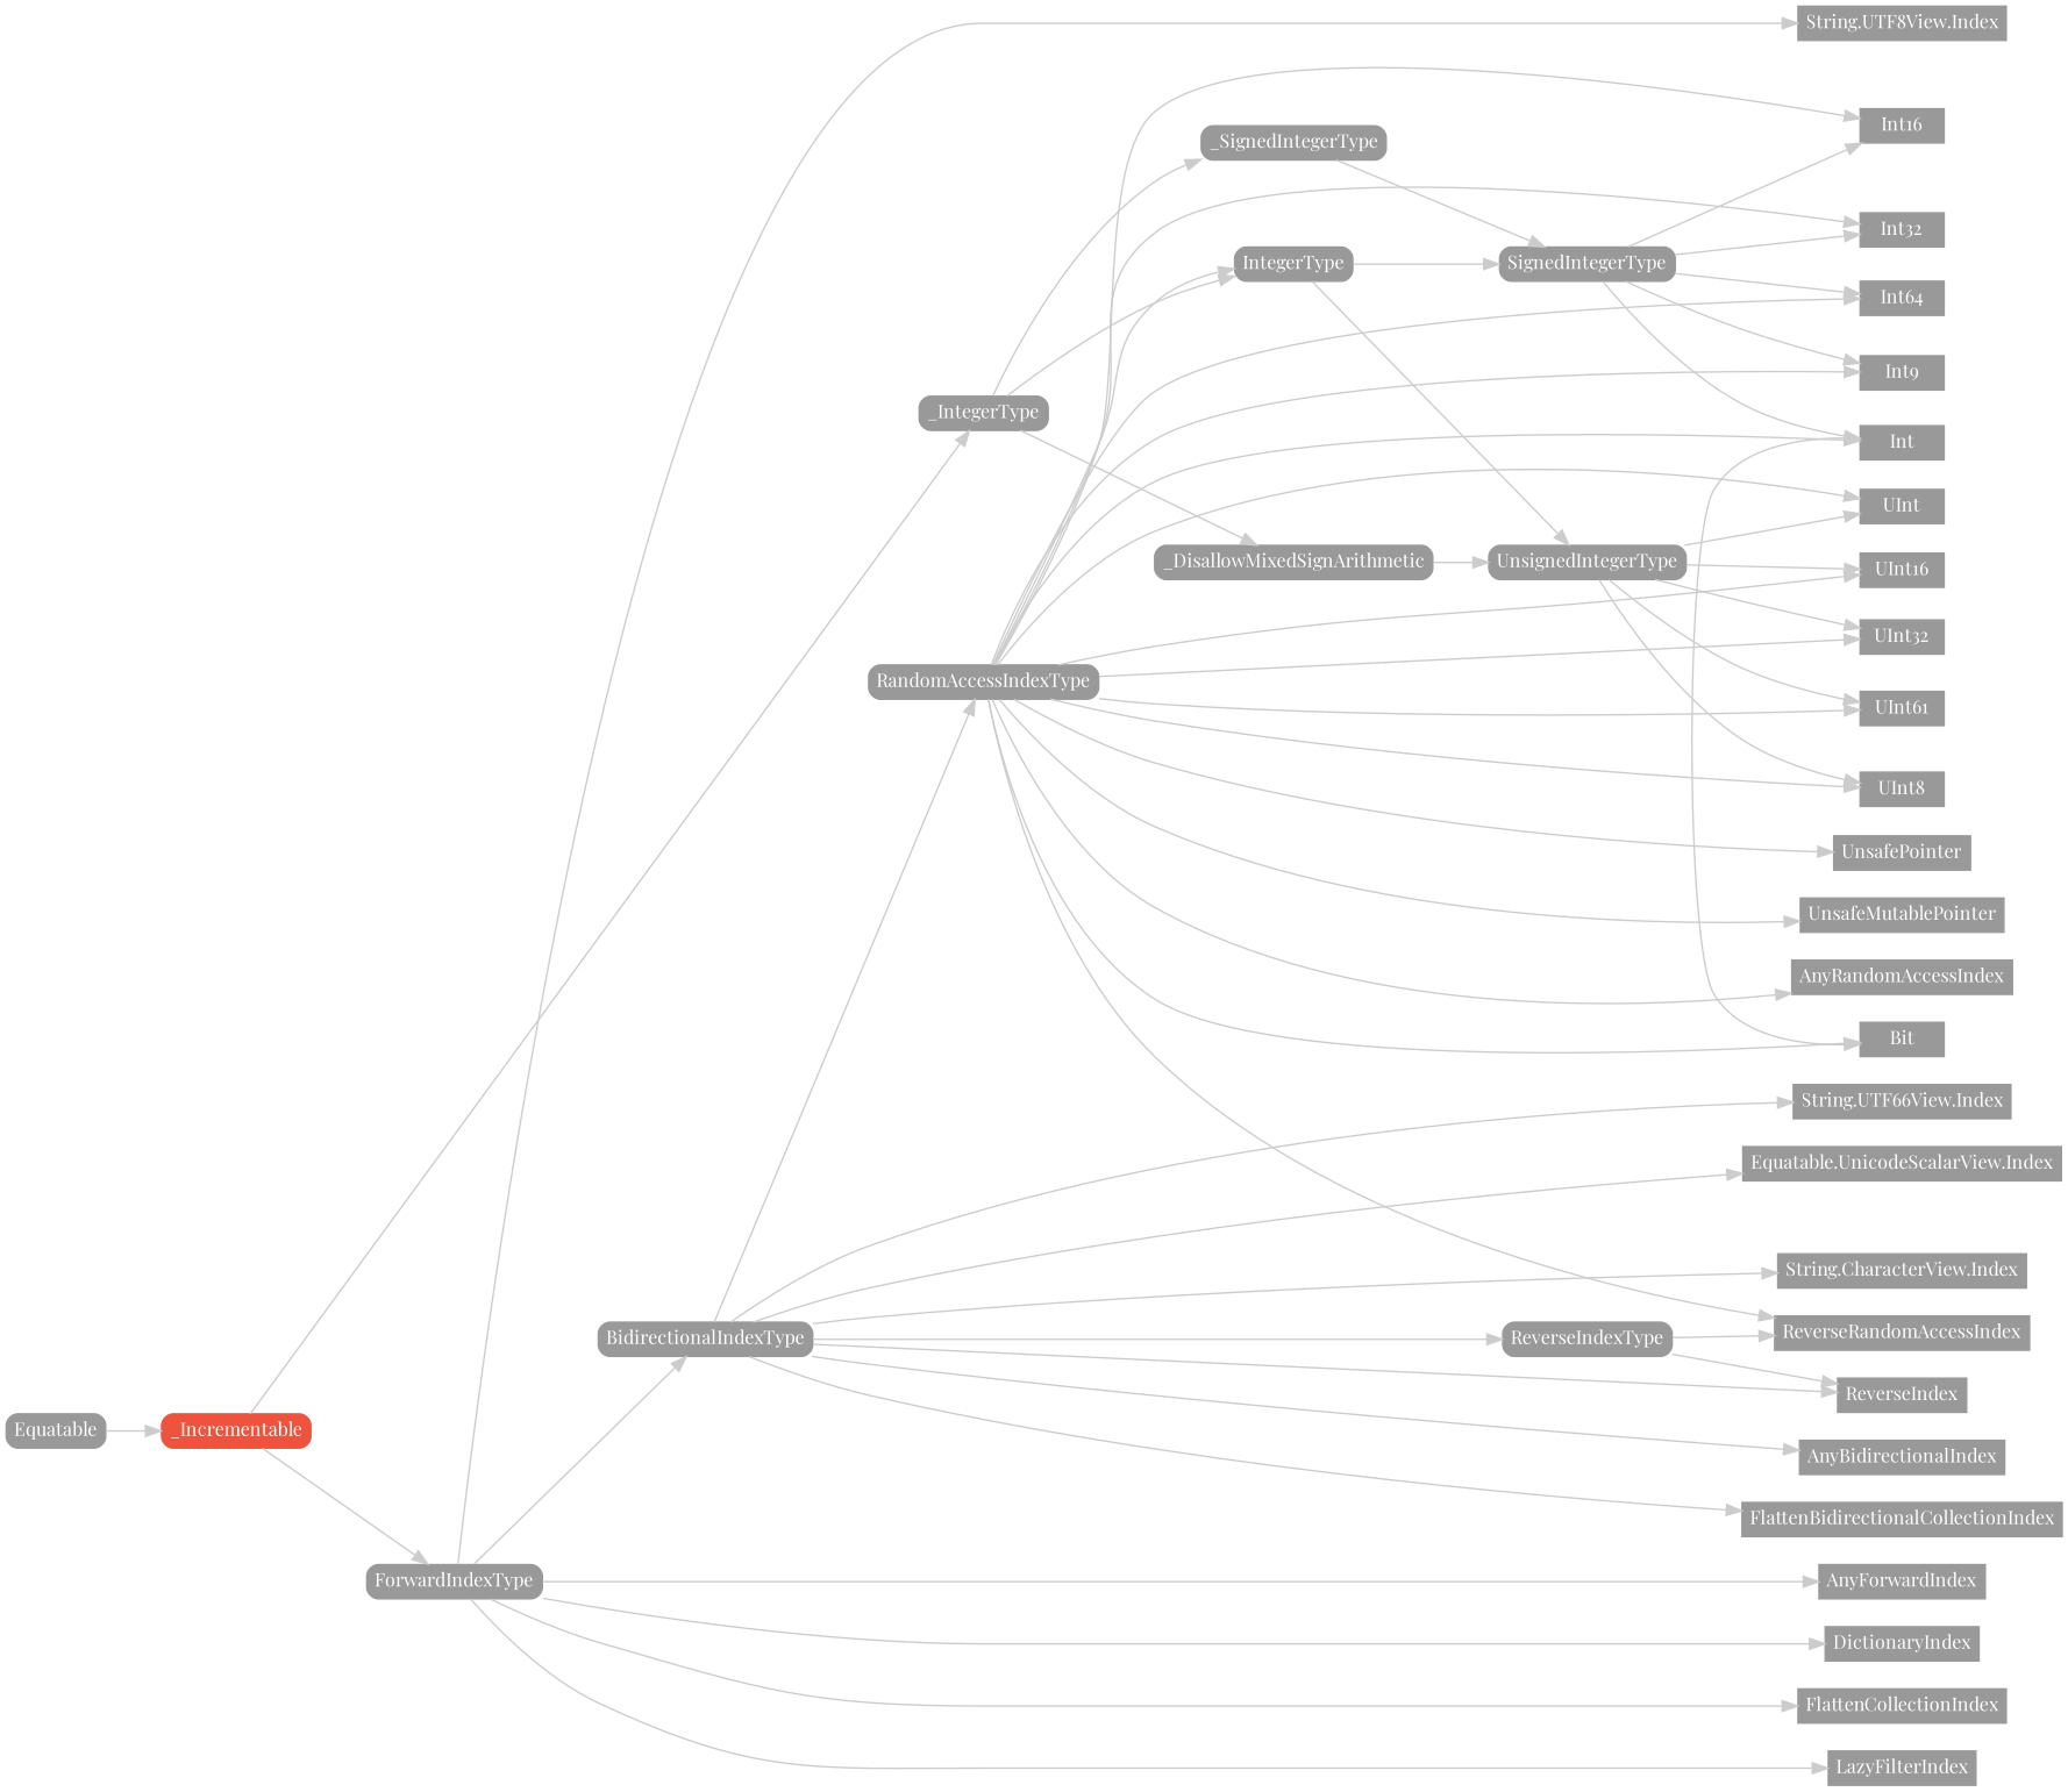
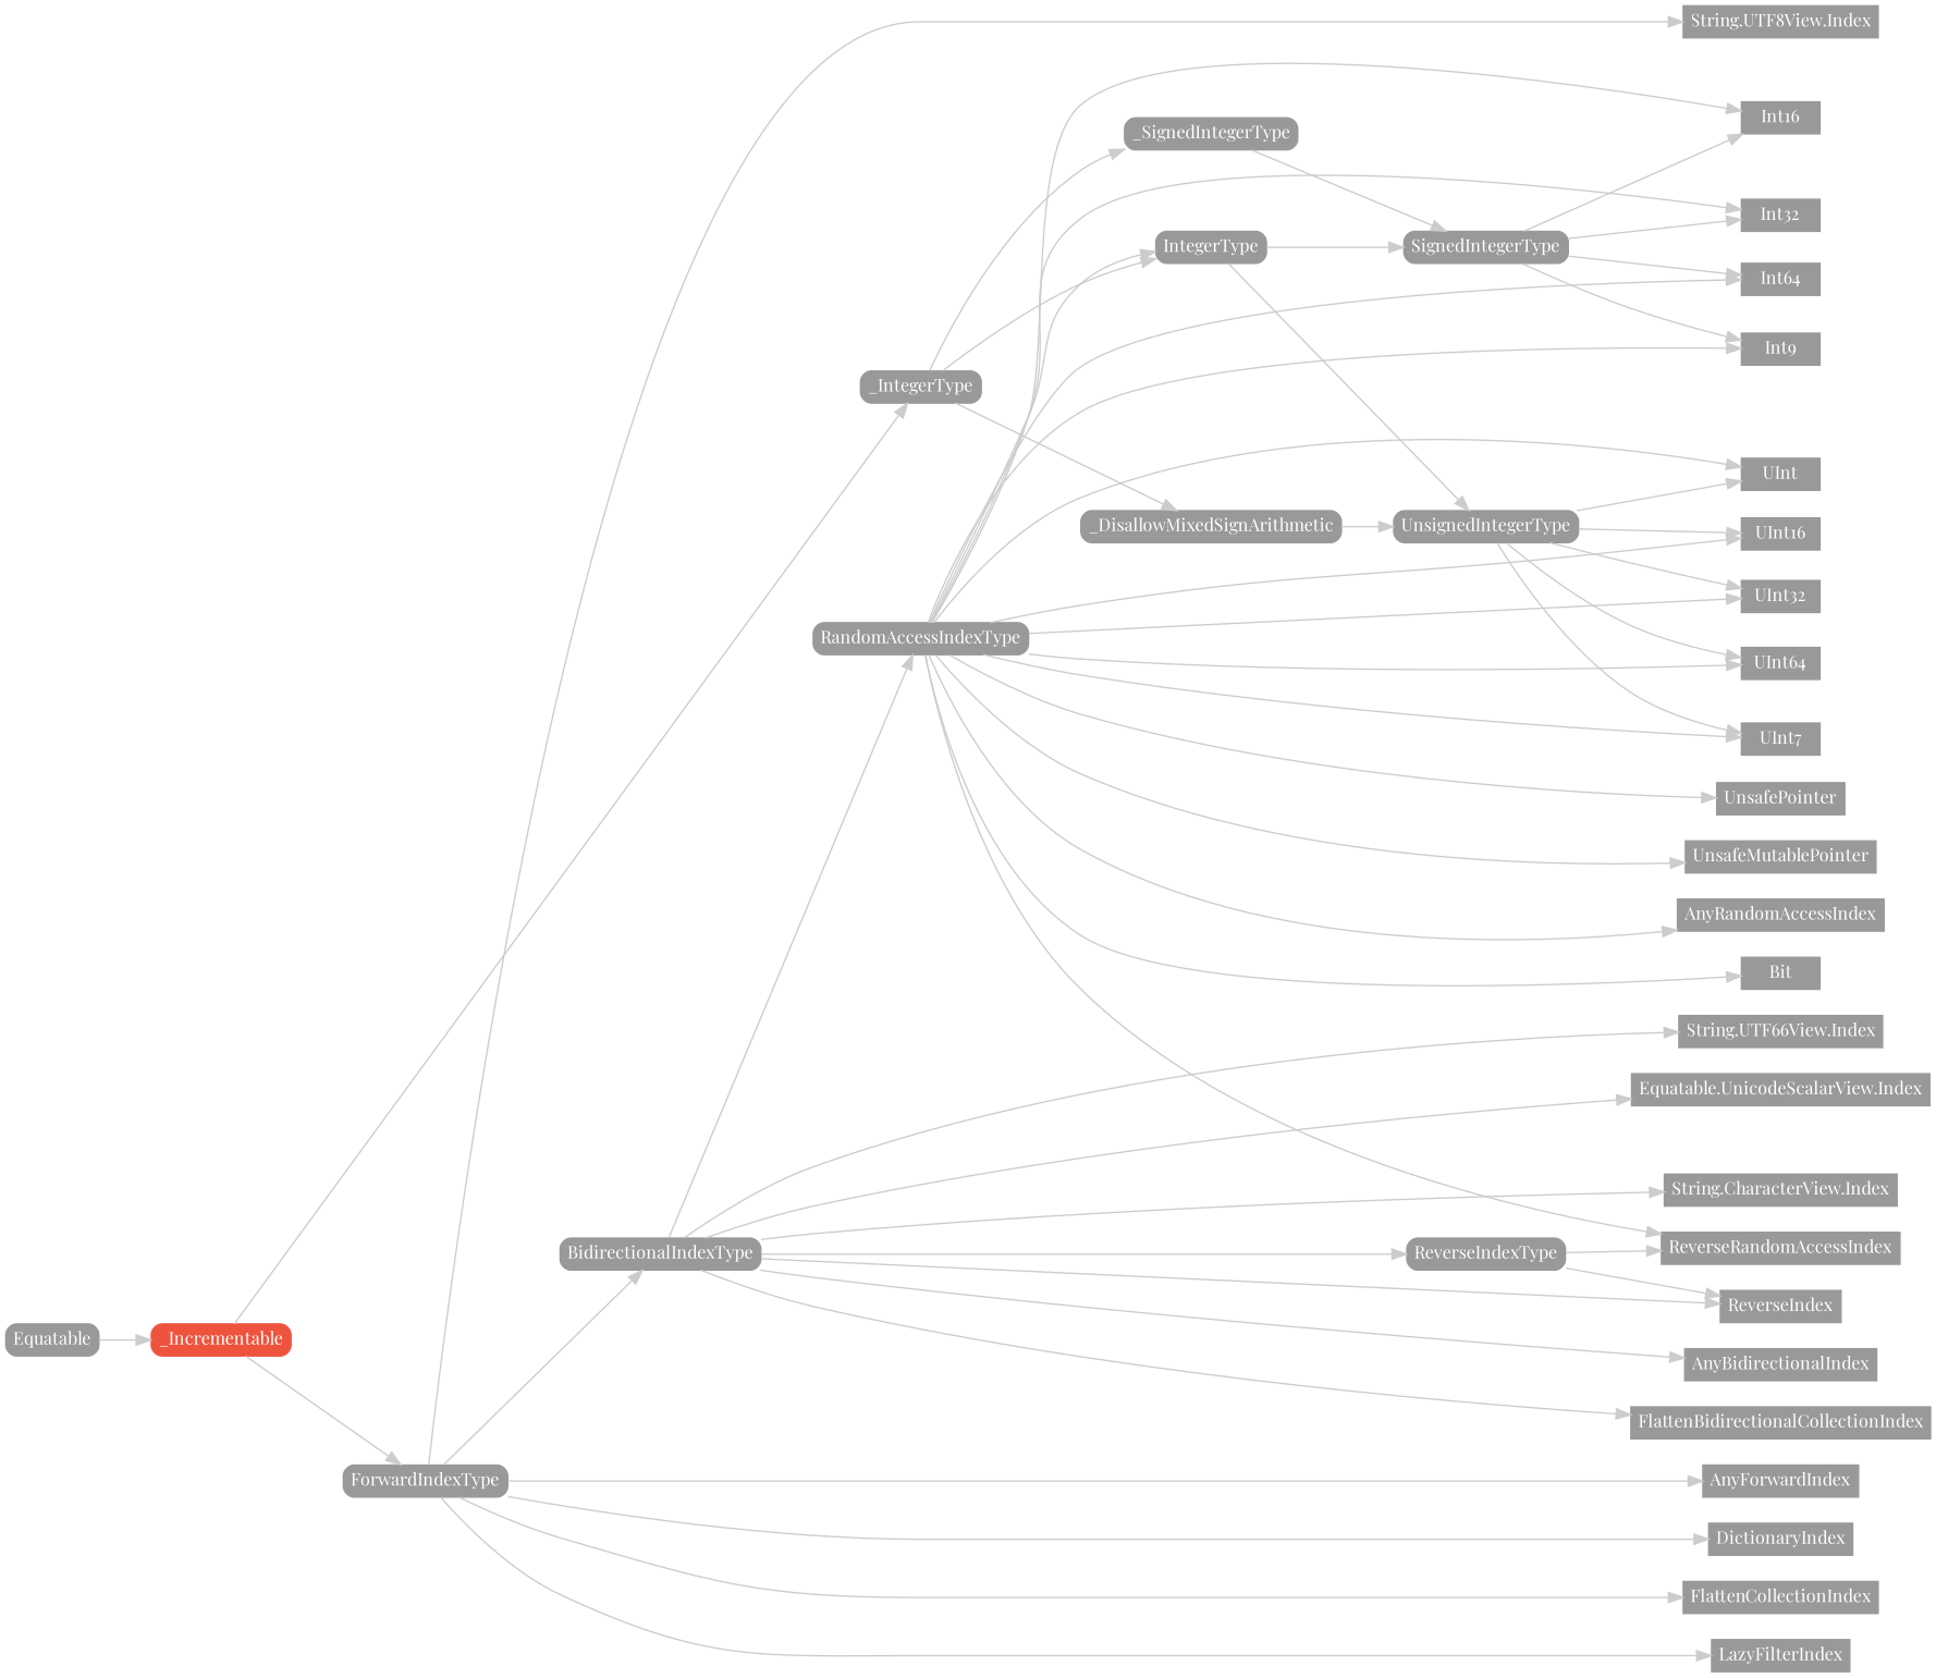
  strict digraph {
    fontname="Playfair Display"
    rankdir=LR
    node [color="#999999" fillcolor="#999999" fontcolor=white fontname="Playfair Display" fontsize=12 margin="0.07,0.05" shape=box style=filled]
    edge [color="#cccccc" fontname="Playfair Display"]
    AnyBidirectionalIndex [height=0.3]
    AnyForwardIndex [height=0.3]
    AnyRandomAccessIndex [height=0.3]
    Bit [height=0.3]
    DictionaryIndex [height=0.3]
    FlattenBidirectionalCollectionIndex [height=0.3]
    FlattenCollectionIndex [height=0.3]
-   Int [height=0.3]
    Int16 [height=0.3]
    Int32 [height=0.3]
    Int64 [height=0.3]
    n12 [height=0.3 label=Int9]
    LazyFilterIndex [height=0.3]
    ReverseIndex [height=0.3]
    ReverseRandomAccessIndex [height=0.3]
    "String.CharacterView.Index" [height=0.3]
    n17 [height=0.3 label="String.UTF66View.Index"]
    "String.UTF8View.Index" [height=0.3]
    n19 [height=0.3 label="Equatable.UnicodeScalarView.Index"]
    UInt [height=0.3]
    UInt16 [height=0.3]
    UInt32 [height=0.3]
-   UInt64 [height=0.3 label=UInt61]
-   UInt8 [height=0.3]
+   UInt64 [height=0.3]
+   UInt8 [height=0.3 label=UInt7]
    UnsafeMutablePointer [height=0.3]
    UnsafePointer [height=0.3]
    BidirectionalIndexType [height=0.3 style="filled,rounded"]
    RandomAccessIndexType [height=0.3 style="filled,rounded"]
    ReverseIndexType [height=0.3 style="filled,rounded"]
    IntegerType [height=0.3 style="filled,rounded"]
    Equatable [height=0.3 style="filled,rounded"]
    _Incrementable [color="#ee543d" fillcolor="#ee543d" height=0.3 style="filled,rounded"]
    ForwardIndexType [height=0.3 style="filled,rounded"]
    _IntegerType [height=0.3 style="filled,rounded"]
    SignedIntegerType [height=0.3 style="filled,rounded"]
    UnsignedIntegerType [height=0.3 style="filled,rounded"]
    _DisallowMixedSignArithmetic [height=0.3 style="filled,rounded"]
    _SignedIntegerType [height=0.3 style="filled,rounded"]
    subgraph sub_1 {
      rank=max
      AnyBidirectionalIndex
      AnyForwardIndex
      AnyRandomAccessIndex
      Bit
      DictionaryIndex
      FlattenBidirectionalCollectionIndex
      FlattenCollectionIndex
-     Int
      Int16
      Int32
      Int64
      n12
      LazyFilterIndex
      ReverseIndex
      ReverseRandomAccessIndex
      "String.CharacterView.Index"
      n17
      "String.UTF8View.Index"
      n19
      UInt
      UInt16
      UInt32
      UInt64
      UInt8
      UnsafeMutablePointer
      UnsafePointer
    }
-   Int -> Bit
    BidirectionalIndexType -> AnyBidirectionalIndex
    BidirectionalIndexType -> FlattenBidirectionalCollectionIndex
    BidirectionalIndexType -> ReverseIndex
    BidirectionalIndexType -> "String.CharacterView.Index"
    BidirectionalIndexType -> n17
    BidirectionalIndexType -> n19
    BidirectionalIndexType -> RandomAccessIndexType
    BidirectionalIndexType -> ReverseIndexType
    RandomAccessIndexType -> AnyRandomAccessIndex
    RandomAccessIndexType -> Bit
-   RandomAccessIndexType -> Int
    RandomAccessIndexType -> Int16
    RandomAccessIndexType -> Int32
    RandomAccessIndexType -> Int64
    RandomAccessIndexType -> n12
    RandomAccessIndexType -> ReverseRandomAccessIndex
    RandomAccessIndexType -> UInt
    RandomAccessIndexType -> UInt16
    RandomAccessIndexType -> UInt32
    RandomAccessIndexType -> UInt64
    RandomAccessIndexType -> UInt8
    RandomAccessIndexType -> UnsafeMutablePointer
    RandomAccessIndexType -> UnsafePointer
    RandomAccessIndexType -> IntegerType
    ReverseIndexType -> ReverseIndex
    ReverseIndexType -> ReverseRandomAccessIndex
    IntegerType -> SignedIntegerType
    IntegerType -> UnsignedIntegerType
    Equatable -> _Incrementable
    _Incrementable -> ForwardIndexType
    _Incrementable -> _IntegerType
    ForwardIndexType -> AnyForwardIndex
    ForwardIndexType -> DictionaryIndex
    ForwardIndexType -> FlattenCollectionIndex
    ForwardIndexType -> LazyFilterIndex
    ForwardIndexType -> "String.UTF8View.Index"
    ForwardIndexType -> BidirectionalIndexType
    _IntegerType -> IntegerType
    _IntegerType -> _DisallowMixedSignArithmetic
    _IntegerType -> _SignedIntegerType
-   SignedIntegerType -> Int
    SignedIntegerType -> Int16
    SignedIntegerType -> Int32
    SignedIntegerType -> Int64
    SignedIntegerType -> n12
    UnsignedIntegerType -> UInt
    UnsignedIntegerType -> UInt16
    UnsignedIntegerType -> UInt32
    UnsignedIntegerType -> UInt64
    UnsignedIntegerType -> UInt8
    _DisallowMixedSignArithmetic -> UnsignedIntegerType
    _SignedIntegerType -> SignedIntegerType
  }
